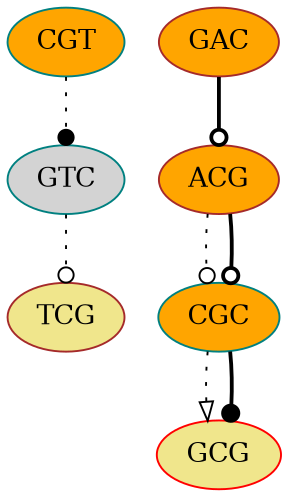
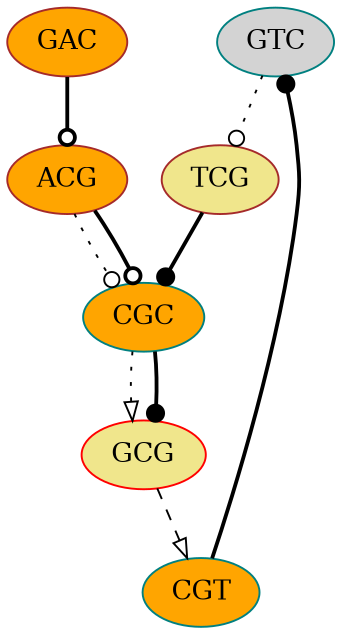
  digraph {
    node [color=teal fillcolor=orange style=filled]
    edge [arrowhead=odot style=dotted]
    GTC [fillcolor=lightgrey]
    CGT
    TCG [color=brown fillcolor=khaki]
    CGC
    GCG [color=red fillcolor=khaki]
    ACG [color=brown]
    GAC [color=brown]
    GTC -> TCG
-   CGT -> GTC [arrowhead=dot]
+   CGT -> GTC [arrowhead=dot style=bold]
+   TCG -> CGC [arrowhead=dot style=bold]
    CGC -> GCG [arrowhead=onormal]
    CGC -> GCG [arrowhead=dot style=bold]
+   GCG -> CGT [arrowhead=onormal style=dashed]
    ACG -> CGC
    ACG -> CGC [style=bold]
    GAC -> ACG [style=bold]
  }
